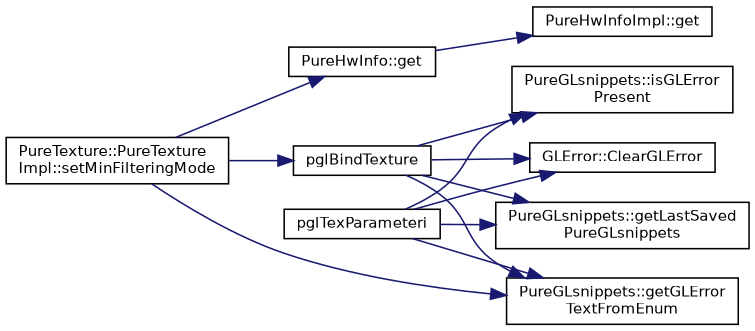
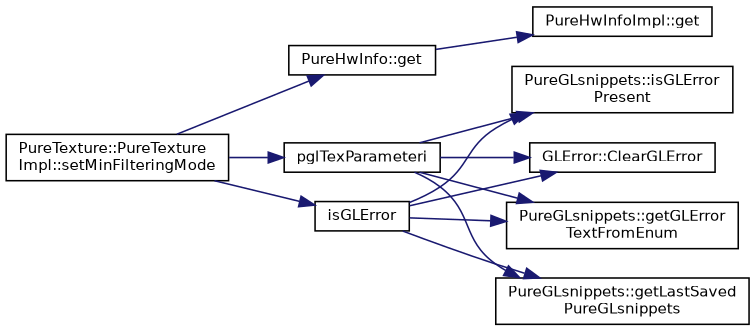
  digraph {
    rankdir=LR
    node [color=black fillcolor=white fontname=Helvetica fontsize=10 shape=record style=filled]
    edge [color=midnightblue fontname=Helvetica fontsize=10 labelfontname=Helvetica labelfontsize=10 style=solid]
    n1 [height=0.2 label="PureTexture::PureTexture\lImpl::setMinFilteringMode" width=0.4]
    n2 [height=0.2 label="PureHwInfo::get" width=0.4]
-   n3 [height=0.2 label=pglBindTexture width=0.4]
+   n3 [height=0.2 label=isGLError width=0.4]
    n4 [height=0.2 label=pglTexParameteri width=0.4]
    n5 [height=0.2 label="PureHwInfoImpl::get" width=0.4]
    n6 [height=0.2 label="GLError::ClearGLError" width=0.4]
    n7 [height=0.2 label="PureGLsnippets::getGLError\lTextFromEnum" width=0.4]
    n8 [height=0.2 label="PureGLsnippets::getLastSaved\lPureGLsnippets" width=0.4]
    n9 [height=0.2 label="PureGLsnippets::isGLError\lPresent" width=0.4]
    n1 -> n2
    n1 -> n3
-   n1 -> n7
+   n1 -> n4
    n2 -> n5
    n3 -> n6
    n3 -> n7
    n3 -> n8
    n3 -> n9
    n4 -> n6
    n4 -> n7
    n4 -> n8
    n4 -> n9
  }
